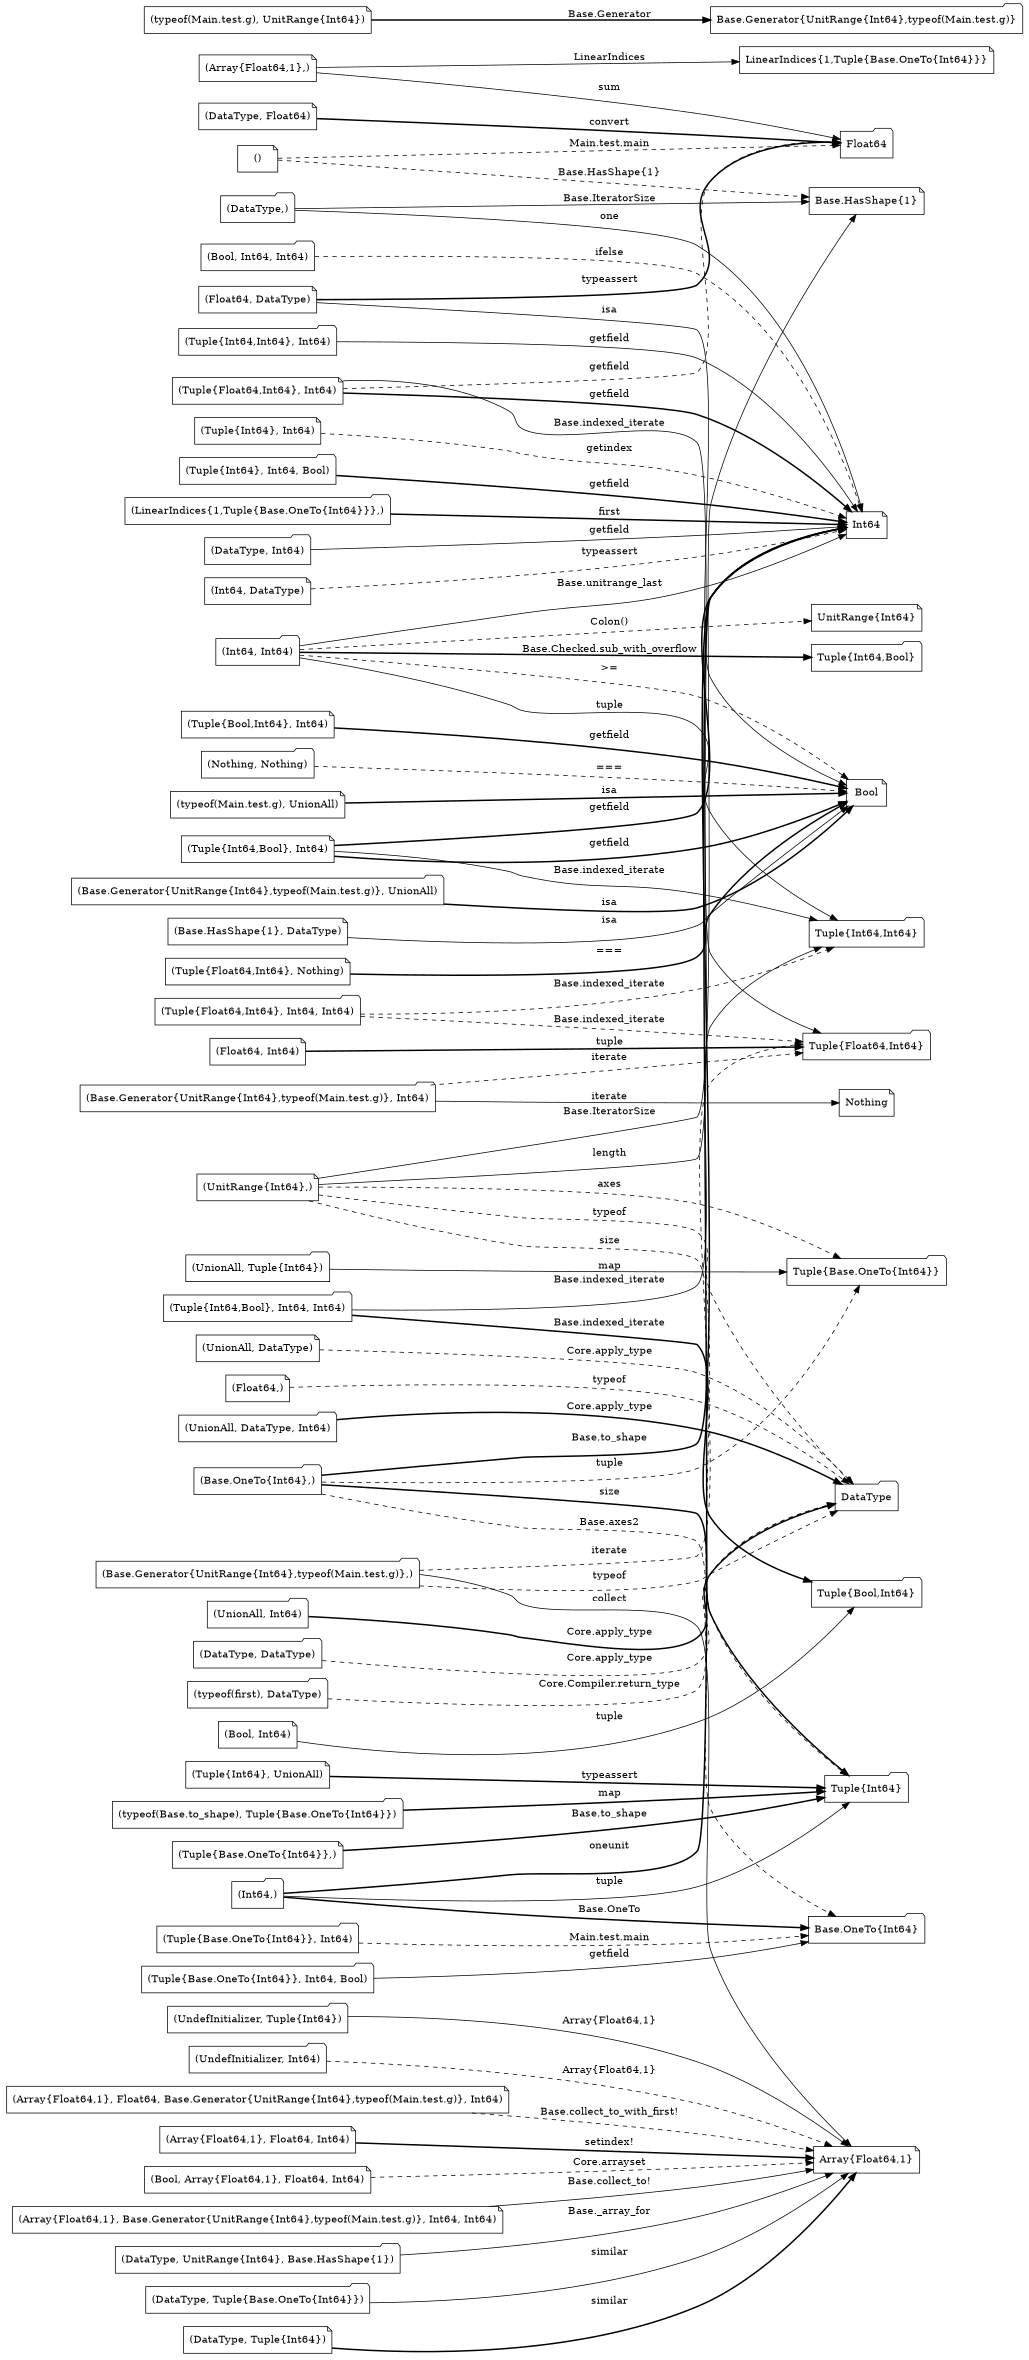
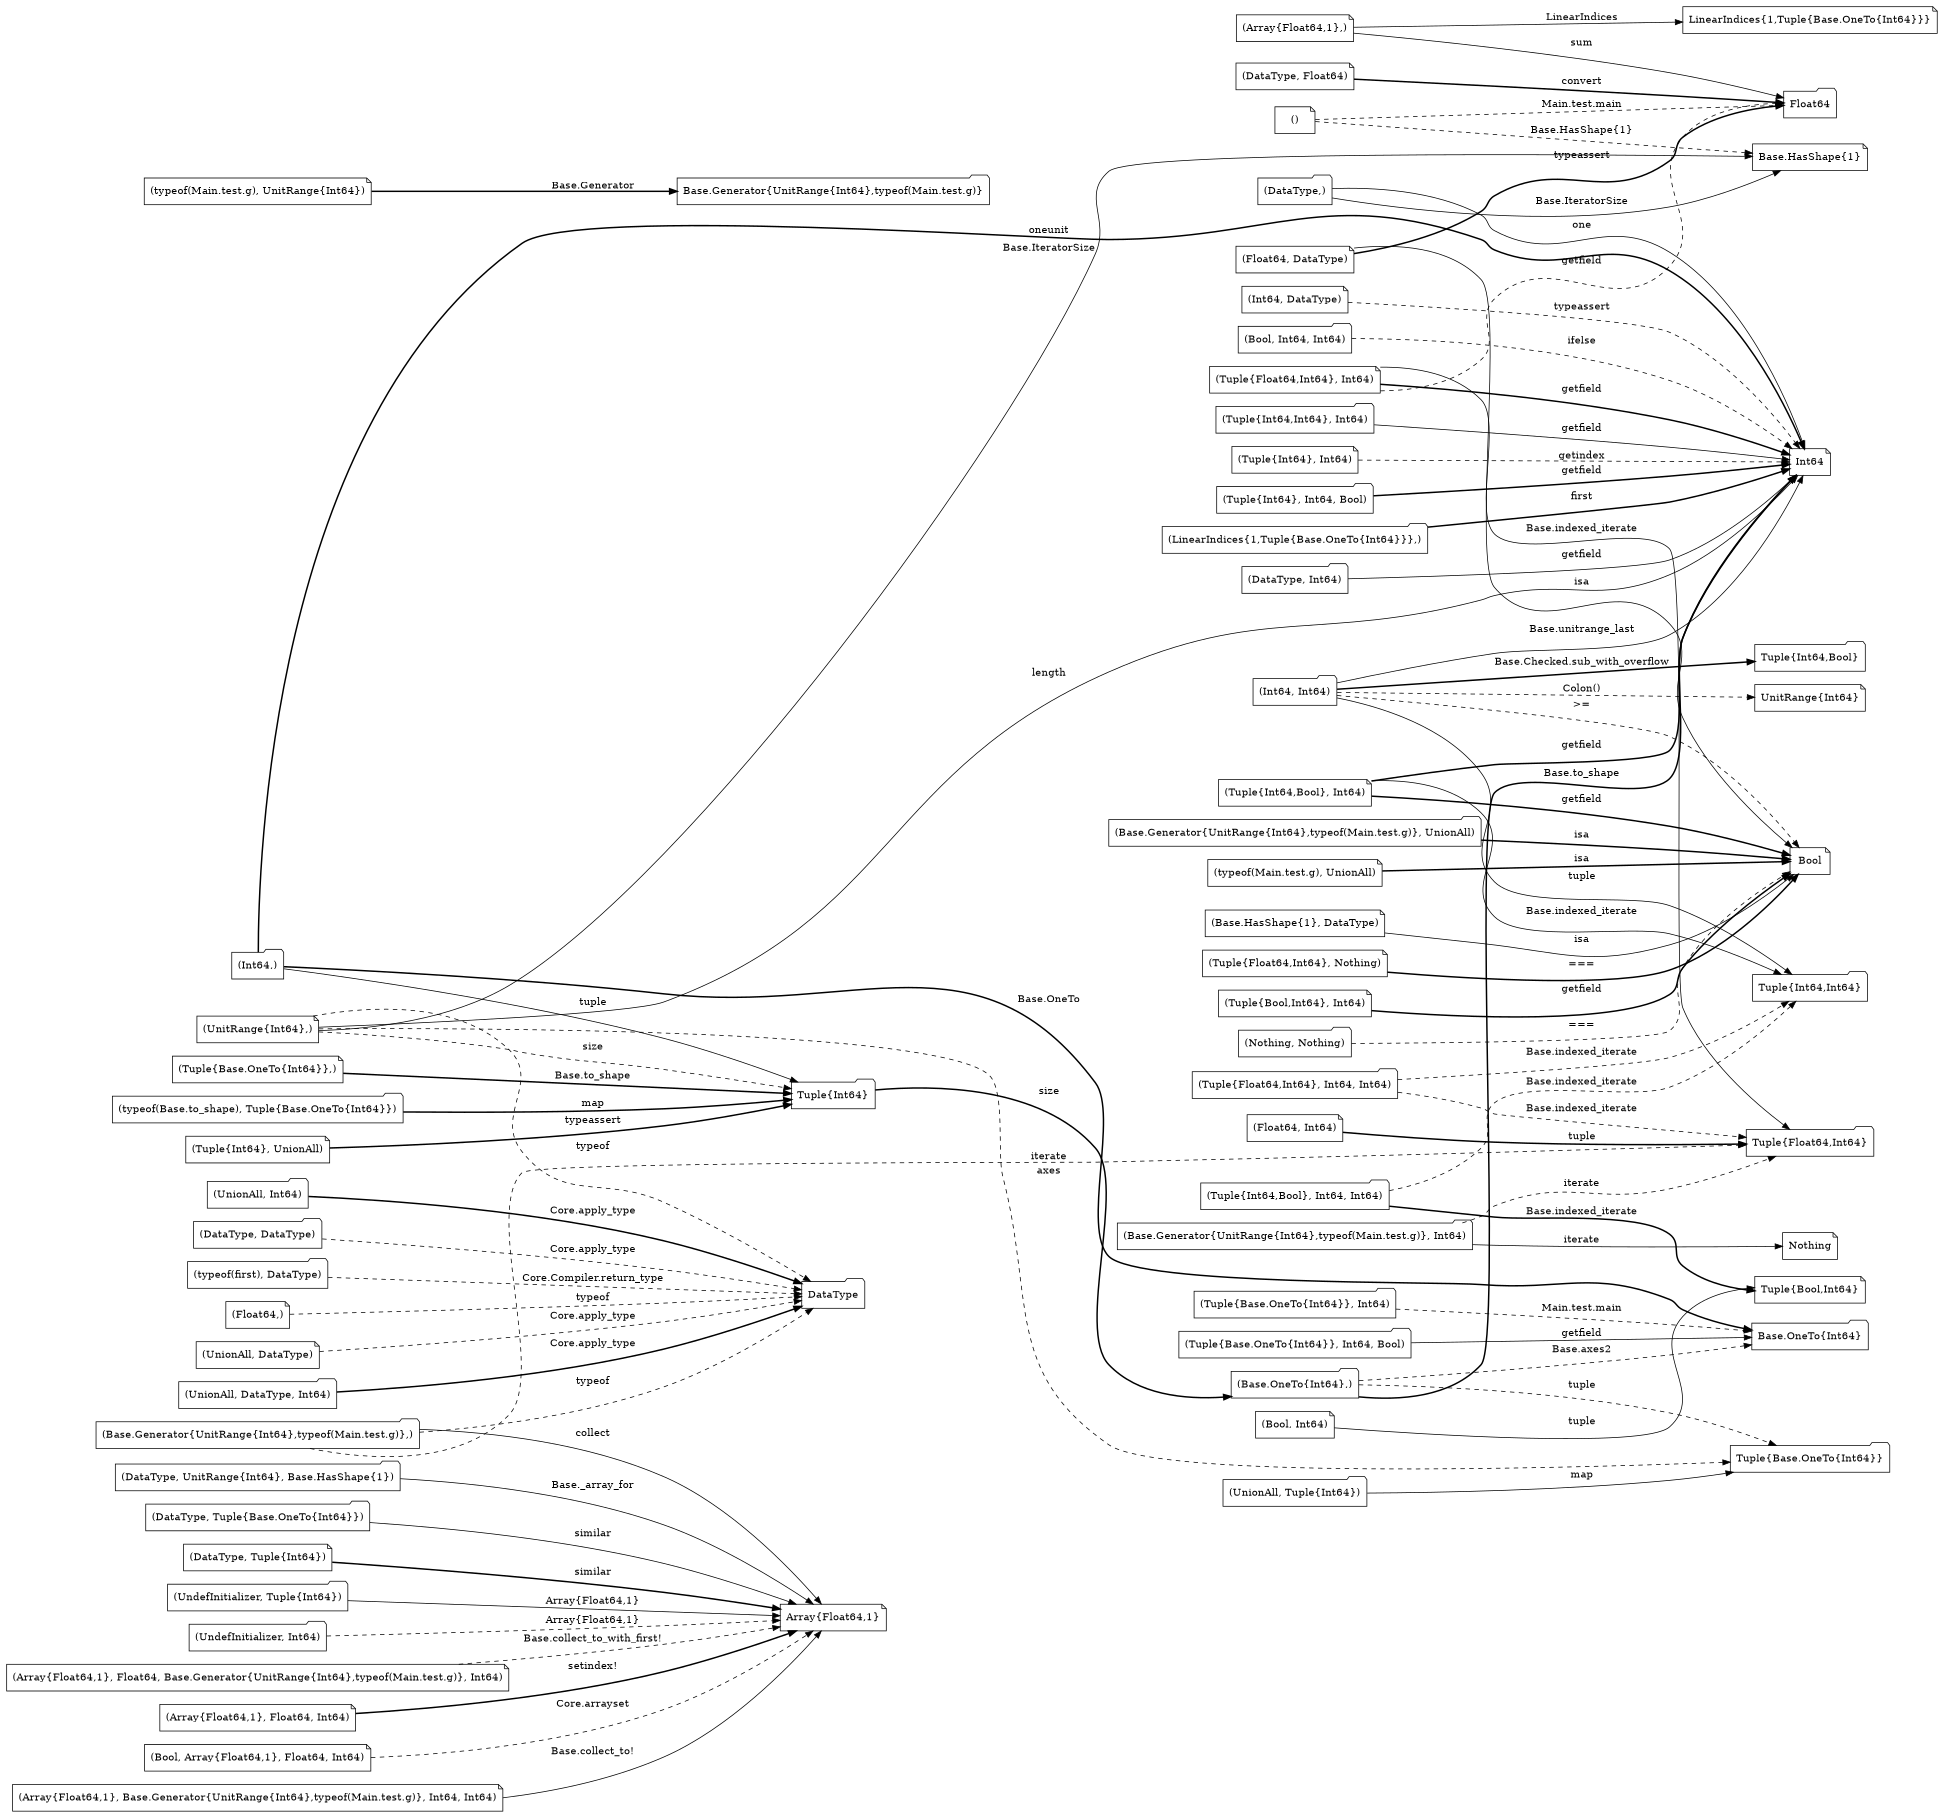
  digraph {
    rankdir=LR
    node [shape=folder]
    edge [style=dashed]
    n1 [label="()" shape=note]
    n2 [label=Float64]
    n3 [label="Base.HasShape{1}" shape=note]
    n4 [label="(Int64, Int64)"]
    n5 [label="UnitRange{Int64}" shape=note]
    n6 [label=Int64 shape=note]
    n7 [label=Bool shape=note]
    n8 [label="Tuple{Int64,Int64}"]
    n9 [label="Tuple{Int64,Bool}"]
    n10 [label="(UnionAll, DataType)" shape=note]
    n11 [label=DataType]
    n12 [label="(DataType, Int64)"]
    n13 [label="(Int64,)"]
    n14 [label="Tuple{Int64}"]
    n15 [label="Base.OneTo{Int64}"]
    n16 [label="(DataType,)"]
    n17 [label="(Int64, DataType)" shape=note]
    n18 [label="(Bool, Int64, Int64)"]
    n19 [label="(typeof(Main.test.g), UnitRange{Int64})" shape=note]
    n20 [label="Base.Generator{UnitRange{Int64},typeof(Main.test.g)}"]
    n21 [label="(Base.Generator{UnitRange{Int64},typeof(Main.test.g)},)"]
    n22 [label="Array{Float64,1}" shape=note]
    n23 [label="Tuple{Float64,Int64}"]
    n24 [label="(UnitRange{Int64},)" shape=note]
    n25 [label="Tuple{Base.OneTo{Int64}}"]
    n26 [label="(UnionAll, Int64)"]
    n27 [label="(Base.Generator{UnitRange{Int64},typeof(Main.test.g)}, UnionAll)"]
    n28 [label="(typeof(Main.test.g), UnionAll)" shape=note]
    n29 [label="(DataType, DataType)"]
    n30 [label="(typeof(first), DataType)"]
    n31 [label="(Base.HasShape{1}, DataType)" shape=note]
    n32 [label="(Tuple{Float64,Int64}, Nothing)" shape=note]
    n33 [label="(Tuple{Float64,Int64}, Int64)" shape=note]
    n34 [label="(Tuple{Float64,Int64}, Int64, Int64)"]
    n35 [label="(Float64, Int64)" shape=note]
    n36 [label="(Tuple{Int64,Int64}, Int64)"]
    n37 [label="(Float64,)" shape=note]
    n38 [label="(DataType, UnitRange{Int64}, Base.HasShape{1})"]
    n39 [label="(UnionAll, DataType, Int64)"]
    n40 [label="(Tuple{Int64,Bool}, Int64)" shape=note]
    n41 [label="(Tuple{Int64,Bool}, Int64, Int64)"]
-   n42 [label="Tuple{Bool,Int64}"]
+   n42 [label="Tuple{Bool,Int64}" shape=note]
    n43 [label="(Bool, Int64)" shape=note]
    n44 [label="(Tuple{Bool,Int64}, Int64)" shape=note]
    n45 [label="(UnionAll, Tuple{Int64})"]
    n46 [label="(Tuple{Int64}, Int64)" shape=note]
    n47 [label="(Tuple{Int64}, Int64, Bool)"]
    n48 [label="(Base.OneTo{Int64},)"]
    n49 [label="(DataType, Tuple{Base.OneTo{Int64}})"]
    n50 [label="(Tuple{Base.OneTo{Int64}},)" shape=note]
    n51 [label="(typeof(Base.to_shape), Tuple{Base.OneTo{Int64}})"]
    n52 [label="(Tuple{Base.OneTo{Int64}}, Int64)"]
    n53 [label="(Tuple{Base.OneTo{Int64}}, Int64, Bool)"]
    n54 [label="(Tuple{Int64}, UnionAll)" shape=note]
    n55 [label="(DataType, Tuple{Int64})" shape=note]
    n56 [label="(UndefInitializer, Tuple{Int64})"]
    n57 [label="(UndefInitializer, Int64)"]
    n58 [label="(Array{Float64,1}, Float64, Base.Generator{UnitRange{Int64},typeof(Main.test.g)}, Int64)" shape=note]
    n59 [label="(Array{Float64,1},)" shape=note]
    n60 [label="LinearIndices{1,Tuple{Base.OneTo{Int64}}}" shape=note]
    n61 [label="(LinearIndices{1,Tuple{Base.OneTo{Int64}}},)"]
    n62 [label="(Array{Float64,1}, Float64, Int64)" shape=note]
    n63 [label="(DataType, Float64)" shape=note]
    n64 [label="(Float64, DataType)" shape=note]
    n65 [label="(Bool, Array{Float64,1}, Float64, Int64)" shape=note]
    n66 [label="(Array{Float64,1}, Base.Generator{UnitRange{Int64},typeof(Main.test.g)}, Int64, Int64)" shape=note]
    n67 [label="(Base.Generator{UnitRange{Int64},typeof(Main.test.g)}, Int64)"]
    n68 [label=Nothing shape=note]
    n69 [label="(Nothing, Nothing)"]
    n1 -> n2 [label="Main.test.main"]
    n1 -> n3 [label="Base.HasShape{1}"]
    n4 -> n5 [label="Colon()"]
    n4 -> n6 [label="Base.unitrange_last" style=solid]
    n4 -> n7 [label="&gt;="]
    n4 -> n8 [label=tuple style=solid]
    n4 -> n9 [label="Base.Checked.sub_with_overflow" style=bold]
    n10 -> n11 [label="Core.apply_type"]
    n12 -> n6 [label=getfield style=solid]
    n13 -> n6 [label=oneunit style=bold]
    n13 -> n14 [label=tuple style=solid]
    n13 -> n15 [label="Base.OneTo" style=bold]
    n16 -> n3 [label="Base.IteratorSize" style=solid]
    n16 -> n6 [label=one style=solid]
    n17 -> n6 [label=typeassert]
    n18 -> n6 [label=ifelse]
    n19 -> n20 [label="Base.Generator" style=bold]
    n21 -> n11 [label=typeof]
    n21 -> n22 [label=collect style=solid]
    n21 -> n23 [label=iterate]
    n24 -> n3 [label="Base.IteratorSize" style=solid]
    n24 -> n6 [label=length style=solid]
    n24 -> n11 [label=typeof]
    n24 -> n14 [label=size]
    n24 -> n25 [label=axes]
    n26 -> n11 [label="Core.apply_type" style=bold]
    n27 -> n7 [label=isa style=bold]
    n28 -> n7 [label=isa style=bold]
    n29 -> n11 [label="Core.apply_type"]
    n30 -> n11 [label="Core.Compiler.return_type"]
    n31 -> n7 [label=isa style=solid]
    n32 -> n7 [label="===" style=bold]
    n33 -> n2 [label=getfield]
    n33 -> n6 [label=getfield style=bold]
    n33 -> n23 [label="Base.indexed_iterate" style=solid]
    n34 -> n8 [label="Base.indexed_iterate"]
    n34 -> n23 [label="Base.indexed_iterate"]
    n35 -> n23 [label=tuple style=bold]
    n36 -> n6 [label=getfield style=solid]
    n37 -> n11 [label=typeof]
    n38 -> n22 [label="Base._array_for" style=solid]
    n39 -> n11 [label="Core.apply_type" style=bold]
    n40 -> n6 [label=getfield style=bold]
    n40 -> n7 [label=getfield style=bold]
    n40 -> n8 [label="Base.indexed_iterate" style=solid]
-   n41 -> n8 [label="Base.indexed_iterate" style=solid]
+   n41 -> n8 [label="Base.indexed_iterate"]
    n41 -> n42 [label="Base.indexed_iterate" style=bold]
    n43 -> n42 [label=tuple style=solid]
    n44 -> n7 [label=getfield style=bold]
    n45 -> n25 [label=map style=solid]
    n46 -> n6 [label=getindex]
    n47 -> n6 [label=getfield style=bold]
    n48 -> n6 [label="Base.to_shape" style=bold]
-   n48 -> n14 [label=size style=bold]
+   n14 -> n48 [label=size style=bold]
    n48 -> n15 [label="Base.axes2"]
    n48 -> n25 [label=tuple]
    n49 -> n22 [label=similar style=solid]
    n50 -> n14 [label="Base.to_shape" style=bold]
    n51 -> n14 [label=map style=bold]
    n52 -> n15 [label="Main.test.main"]
    n53 -> n15 [label=getfield style=solid]
    n54 -> n14 [label=typeassert style=bold]
    n55 -> n22 [label=similar style=bold]
    n56 -> n22 [label="Array{Float64,1}" style=solid]
    n57 -> n22 [label="Array{Float64,1}"]
    n58 -> n22 [label="Base.collect_to_with_first!"]
    n59 -> n2 [label=sum style=solid]
    n59 -> n60 [label=LinearIndices style=solid]
    n61 -> n6 [label=first style=bold]
    n62 -> n22 [label="setindex!" style=bold]
    n63 -> n2 [label=convert style=bold]
    n64 -> n2 [label=typeassert style=bold]
    n64 -> n7 [label=isa style=solid]
    n65 -> n22 [label="Core.arrayset"]
    n66 -> n22 [label="Base.collect_to!" style=solid]
    n67 -> n23 [label=iterate]
    n67 -> n68 [label=iterate style=solid]
    n69 -> n7 [label="==="]
  }
